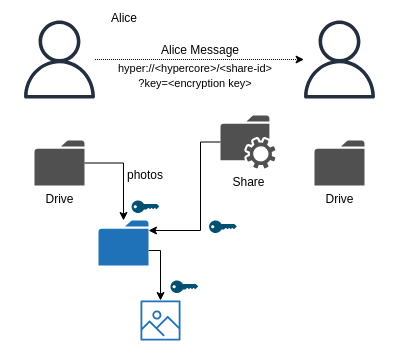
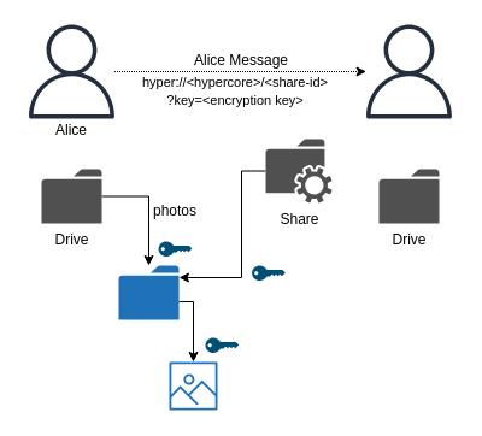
  <mxCell id="0" />
  <mxCell id="1" parent="0" />
  <mxCell id="2" style="edgeStyle=orthogonalEdgeStyle;rounded=0;orthogonalLoop=1;jettySize=auto;html=1;dashed=1;dashPattern=1 1;" edge="1" parent="1" source="3" target="11"><mxGeometry relative="1" as="geometry" /></mxCell>
  <mxCell id="3" value="" style="outlineConnect=0;fontColor=#232F3E;gradientColor=none;fillColor=#232F3E;strokeColor=none;dashed=0;verticalLabelPosition=bottom;verticalAlign=top;align=center;html=1;fontSize=12;fontStyle=0;aspect=fixed;pointerEvents=1;shape=mxgraph.aws4.user;" parent="1" vertex="1"><mxGeometry x="20" y="20" width="78" height="78" as="geometry" /></mxCell>
- <mxCell id="4" value="Alice" style="text;html=1;strokeColor=none;fillColor=none;align=center;verticalAlign=middle;whiteSpace=wrap;rounded=0;" parent="1" vertex="1"><mxGeometry x="104" y="8" width="40" height="20" as="geometry" /></mxCell>
+ <mxCell id="4" value="Alice" style="text;html=1;strokeColor=none;fillColor=none;align=center;verticalAlign=middle;whiteSpace=wrap;rounded=0;" parent="1" vertex="1"><mxGeometry x="39" y="98" width="40" height="20" as="geometry" /></mxCell>
  <mxCell id="5" style="edgeStyle=orthogonalEdgeStyle;rounded=0;orthogonalLoop=1;jettySize=auto;html=1;" parent="1" source="6" target="8" edge="1"><mxGeometry relative="1" as="geometry"><Array as="points"><mxPoint x="123" y="163" /></Array></mxGeometry></mxCell>
  <mxCell id="6" value="Drive" style="pointerEvents=1;shadow=0;dashed=0;html=1;strokeColor=none;fillColor=#505050;labelPosition=center;verticalLabelPosition=bottom;verticalAlign=top;outlineConnect=0;align=center;shape=mxgraph.office.concepts.folder;" parent="1" vertex="1"><mxGeometry x="34" y="140" width="50" height="45" as="geometry" /></mxCell>
  <mxCell id="7" style="edgeStyle=orthogonalEdgeStyle;rounded=0;orthogonalLoop=1;jettySize=auto;html=1;" parent="1" source="8" target="9" edge="1"><mxGeometry relative="1" as="geometry"><mxPoint x="160" y="265" as="sourcePoint" /><Array as="points"><mxPoint x="160" y="250" /></Array></mxGeometry></mxCell>
  <mxCell id="8" value="" style="pointerEvents=1;shadow=0;dashed=0;html=1;strokeColor=none;labelPosition=center;verticalLabelPosition=bottom;verticalAlign=top;outlineConnect=0;align=center;shape=mxgraph.office.concepts.folder;fillColor=#2072B8;" parent="1" vertex="1"><mxGeometry x="98" y="220" width="50" height="45" as="geometry" /></mxCell>
  <mxCell id="9" value="" style="outlineConnect=0;fontColor=#232F3E;gradientColor=none;strokeColor=none;dashed=0;verticalLabelPosition=bottom;verticalAlign=top;align=center;html=1;fontSize=12;fontStyle=0;aspect=fixed;pointerEvents=1;shape=mxgraph.aws4.container_registry_image;fillColor=#2072B8;" parent="1" vertex="1"><mxGeometry x="140" y="300" width="40" height="40" as="geometry" /></mxCell>
  <mxCell id="10" value="photos" style="text;html=1;strokeColor=none;fillColor=none;align=center;verticalAlign=middle;whiteSpace=wrap;rounded=0;" parent="1" vertex="1"><mxGeometry x="120" y="165" width="50" height="20" as="geometry" /></mxCell>
  <mxCell id="11" value="" style="outlineConnect=0;fontColor=#232F3E;gradientColor=none;fillColor=#232F3E;strokeColor=none;dashed=0;verticalLabelPosition=bottom;verticalAlign=top;align=center;html=1;fontSize=12;fontStyle=0;aspect=fixed;pointerEvents=1;shape=mxgraph.aws4.user;" parent="1" vertex="1"><mxGeometry x="300" y="20" width="78" height="78" as="geometry" /></mxCell>
  <mxCell id="12" value="Drive" style="pointerEvents=1;shadow=0;dashed=0;html=1;strokeColor=none;fillColor=#505050;labelPosition=center;verticalLabelPosition=bottom;verticalAlign=top;outlineConnect=0;align=center;shape=mxgraph.office.concepts.folder;" parent="1" vertex="1"><mxGeometry x="314" y="140" width="50" height="45" as="geometry" /></mxCell>
  <mxCell id="13" value="" style="points=[[0,0.5,0],[0.24,0,0],[0.5,0.28,0],[0.995,0.475,0],[0.5,0.72,0],[0.24,1,0]];verticalLabelPosition=bottom;html=1;verticalAlign=top;aspect=fixed;align=center;pointerEvents=1;shape=mxgraph.cisco19.key;fillColor=#005073;strokeColor=none;" vertex="1" parent="1"><mxGeometry x="208.61" y="220" width="27.78" height="12.5" as="geometry" /></mxCell>
  <mxCell id="14" value="" style="points=[[0,0.5,0],[0.24,0,0],[0.5,0.28,0],[0.995,0.475,0],[0.5,0.72,0],[0.24,1,0]];verticalLabelPosition=bottom;html=1;verticalAlign=top;aspect=fixed;align=center;pointerEvents=1;shape=mxgraph.cisco19.key;fillColor=#005073;strokeColor=none;" vertex="1" parent="1"><mxGeometry x="170" y="280" width="27.78" height="12.5" as="geometry" /></mxCell>
  <mxCell id="15" style="edgeStyle=orthogonalEdgeStyle;rounded=0;orthogonalLoop=1;jettySize=auto;html=1;" edge="1" parent="1" source="16" target="8"><mxGeometry relative="1" as="geometry"><Array as="points"><mxPoint x="200" y="230" /></Array></mxGeometry></mxCell>
  <mxCell id="16" value="Share" style="pointerEvents=1;shadow=0;dashed=0;html=1;strokeColor=none;fillColor=#505050;labelPosition=center;verticalLabelPosition=bottom;verticalAlign=top;outlineConnect=0;align=center;shape=mxgraph.office.services.network_file_share_service;" vertex="1" parent="1"><mxGeometry x="220" y="115" width="55" height="53" as="geometry" /></mxCell>
  <mxCell id="17" value="" style="points=[[0,0.5,0],[0.24,0,0],[0.5,0.28,0],[0.995,0.475,0],[0.5,0.72,0],[0.24,1,0]];verticalLabelPosition=bottom;html=1;verticalAlign=top;aspect=fixed;align=center;pointerEvents=1;shape=mxgraph.cisco19.key;fillColor=#005073;strokeColor=none;" vertex="1" parent="1"><mxGeometry x="131.11" y="200" width="27.78" height="12.5" as="geometry" /></mxCell>
  <mxCell id="18" value="&lt;font style=&quot;font-size: 11px&quot;&gt;hyper://&amp;lt;hypercore&amp;gt;/&amp;lt;share-id&amp;gt;&lt;br&gt;?key=&amp;lt;encryption key&amp;gt;&lt;/font&gt;" style="text;html=1;strokeColor=none;fillColor=none;align=center;verticalAlign=middle;whiteSpace=wrap;rounded=0;" vertex="1" parent="1"><mxGeometry x="100" y="60" width="190" height="30" as="geometry" /></mxCell>
  <mxCell id="19" value="Alice Message" style="text;html=1;strokeColor=none;fillColor=none;align=center;verticalAlign=middle;whiteSpace=wrap;rounded=0;" vertex="1" parent="1"><mxGeometry x="100" y="40" width="200" height="20" as="geometry" /></mxCell>
